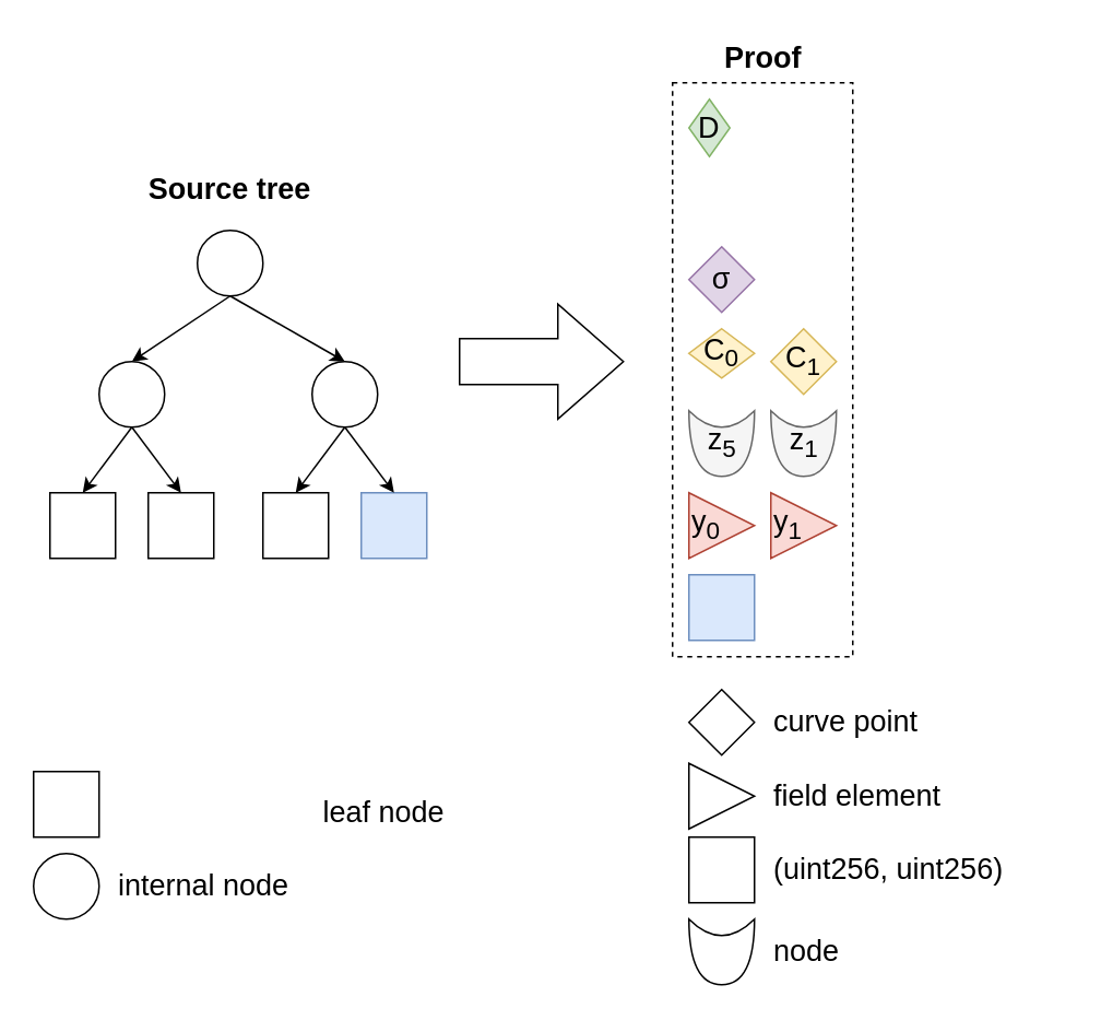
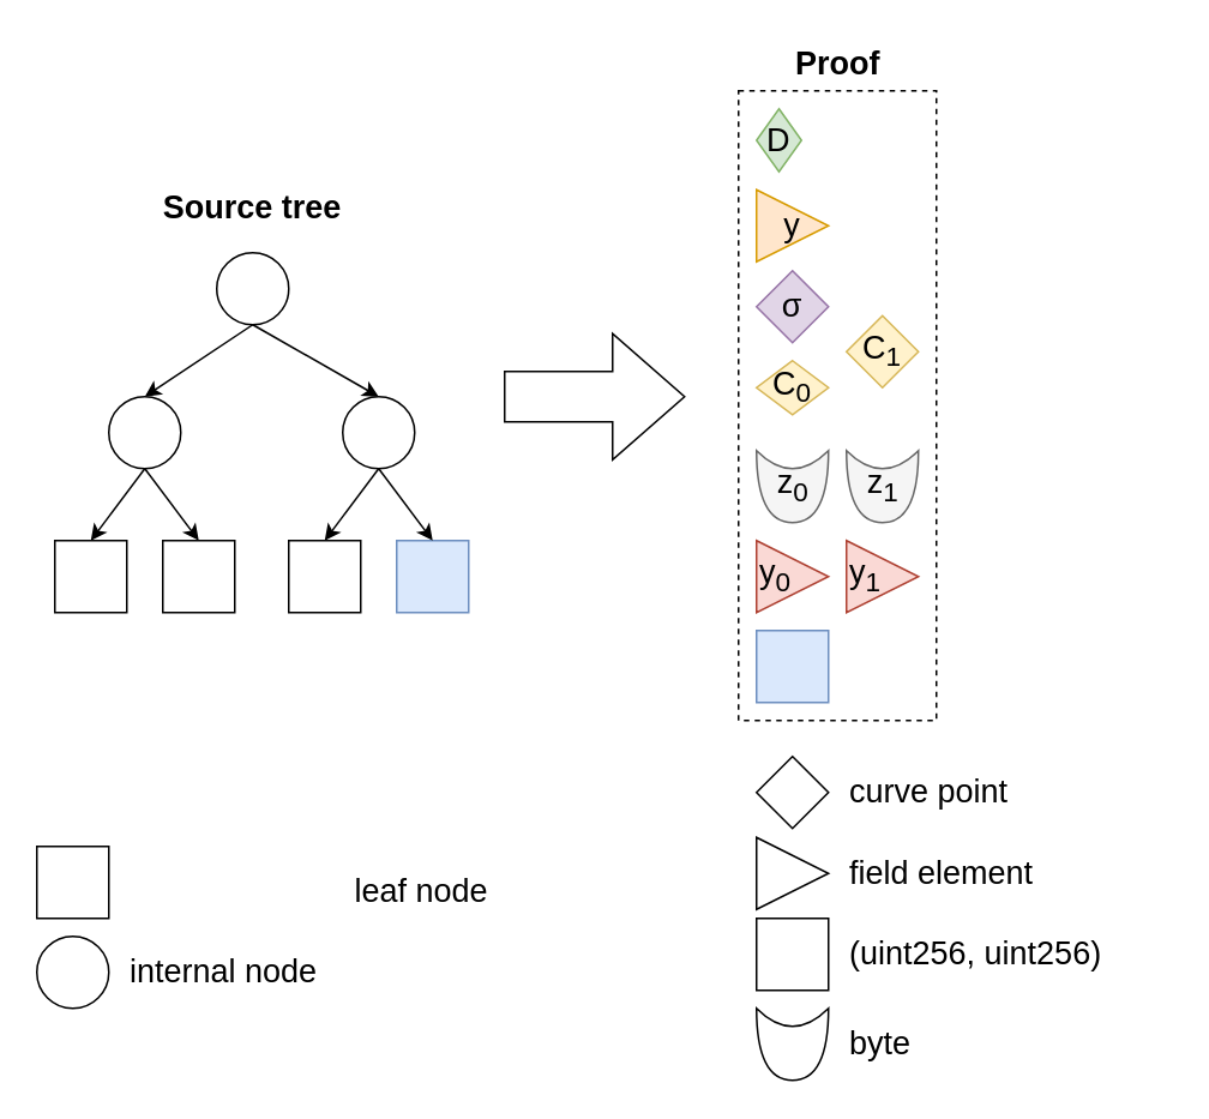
  <mxCell id="0" />
  <mxCell id="1" parent="0" />
  <mxCell id="2" value="&lt;div align=&quot;left&quot;&gt;&lt;br&gt;&lt;/div&gt;" style="rounded=0;whiteSpace=wrap;html=1;fontSize=18;strokeColor=#000000;strokeWidth=1;fillColor=none;dashed=1;align=left;" vertex="1" parent="1"><mxGeometry x="410" y="50" width="110" height="350" as="geometry" /></mxCell>
  <mxCell id="3" value="" style="rounded=0;whiteSpace=wrap;html=1;" vertex="1" parent="1"><mxGeometry x="30" y="300" width="40" height="40" as="geometry" /></mxCell>
  <mxCell id="4" value="" style="rounded=0;whiteSpace=wrap;html=1;" vertex="1" parent="1"><mxGeometry x="160" y="300" width="40" height="40" as="geometry" /></mxCell>
  <mxCell id="5" value="" style="rounded=0;whiteSpace=wrap;html=1;" vertex="1" parent="1"><mxGeometry x="90" y="300" width="40" height="40" as="geometry" /></mxCell>
  <mxCell id="6" value="" style="rounded=0;whiteSpace=wrap;html=1;fillColor=#dae8fc;strokeColor=#6c8ebf;" vertex="1" parent="1"><mxGeometry x="220" y="300" width="40" height="40" as="geometry" /></mxCell>
  <mxCell id="7" style="edgeStyle=none;rounded=0;orthogonalLoop=1;jettySize=auto;html=1;exitX=0.5;exitY=1;exitDx=0;exitDy=0;entryX=0.5;entryY=0;entryDx=0;entryDy=0;" edge="1" parent="1" target="5"><mxGeometry relative="1" as="geometry"><mxPoint x="80" y="260" as="sourcePoint" /></mxGeometry></mxCell>
  <mxCell id="8" style="edgeStyle=none;rounded=0;orthogonalLoop=1;jettySize=auto;html=1;exitX=0.5;exitY=1;exitDx=0;exitDy=0;entryX=0.5;entryY=0;entryDx=0;entryDy=0;" edge="1" parent="1" target="3"><mxGeometry relative="1" as="geometry"><mxPoint x="80" y="260" as="sourcePoint" /></mxGeometry></mxCell>
  <mxCell id="9" style="edgeStyle=none;rounded=0;orthogonalLoop=1;jettySize=auto;html=1;exitX=0.5;exitY=1;exitDx=0;exitDy=0;entryX=0.5;entryY=0;entryDx=0;entryDy=0;" edge="1" parent="1" target="6"><mxGeometry relative="1" as="geometry"><mxPoint x="210" y="260" as="sourcePoint" /></mxGeometry></mxCell>
  <mxCell id="10" style="edgeStyle=none;rounded=0;orthogonalLoop=1;jettySize=auto;html=1;exitX=0.5;exitY=1;exitDx=0;exitDy=0;entryX=0.5;entryY=0;entryDx=0;entryDy=0;" edge="1" parent="1" target="4"><mxGeometry relative="1" as="geometry"><mxPoint x="210" y="260" as="sourcePoint" /></mxGeometry></mxCell>
  <mxCell id="11" style="rounded=0;orthogonalLoop=1;jettySize=auto;html=1;exitX=0.5;exitY=1;exitDx=0;exitDy=0;entryX=0.5;entryY=0;entryDx=0;entryDy=0;" edge="1" parent="1"><mxGeometry relative="1" as="geometry"><mxPoint x="140" y="180" as="sourcePoint" /><mxPoint x="80" y="220" as="targetPoint" /></mxGeometry></mxCell>
  <mxCell id="12" style="edgeStyle=none;rounded=0;orthogonalLoop=1;jettySize=auto;html=1;exitX=0.5;exitY=1;exitDx=0;exitDy=0;entryX=0.5;entryY=0;entryDx=0;entryDy=0;" edge="1" parent="1"><mxGeometry relative="1" as="geometry"><mxPoint x="140" y="180" as="sourcePoint" /><mxPoint x="210" y="220" as="targetPoint" /></mxGeometry></mxCell>
  <mxCell id="13" value="" style="ellipse;whiteSpace=wrap;html=1;aspect=fixed;" vertex="1" parent="1"><mxGeometry x="120" y="140" width="40" height="40" as="geometry" /></mxCell>
  <mxCell id="14" value="" style="ellipse;whiteSpace=wrap;html=1;aspect=fixed;" vertex="1" parent="1"><mxGeometry x="190" y="220" width="40" height="40" as="geometry" /></mxCell>
  <mxCell id="15" value="" style="ellipse;whiteSpace=wrap;html=1;aspect=fixed;" vertex="1" parent="1"><mxGeometry x="60" y="220" width="40" height="40" as="geometry" /></mxCell>
  <mxCell id="16" value="&lt;font style=&quot;font-size: 18px&quot;&gt;&lt;b&gt;&lt;font style=&quot;font-size: 18px&quot;&gt;Source tree&lt;/font&gt;&lt;/b&gt;&lt;/font&gt;" style="text;html=1;strokeColor=none;fillColor=none;align=center;verticalAlign=middle;whiteSpace=wrap;rounded=0;" vertex="1" parent="1"><mxGeometry x="80" y="100" width="120" height="30" as="geometry" /></mxCell>
  <mxCell id="17" value="C&lt;sub&gt;0&lt;/sub&gt;" style="rhombus;whiteSpace=wrap;html=1;fontSize=18;strokeColor=#d6b656;strokeWidth=1;fillColor=#fff2cc;" vertex="1" parent="1"><mxGeometry x="420" y="200" width="40" height="30" as="geometry" /></mxCell>
- <mxCell id="18" value="C&lt;sub&gt;1&lt;/sub&gt;" style="rhombus;whiteSpace=wrap;html=1;fontSize=18;strokeColor=#d6b656;strokeWidth=1;fillColor=#fff2cc;" vertex="1" parent="1"><mxGeometry x="470" y="200" width="40" height="40" as="geometry" /></mxCell>
+ <mxCell id="18" value="C&lt;sub&gt;1&lt;/sub&gt;" style="rhombus;whiteSpace=wrap;html=1;fontSize=18;strokeColor=#d6b656;strokeWidth=1;fillColor=#fff2cc;" vertex="1" parent="1"><mxGeometry x="470" y="175" width="40" height="40" as="geometry" /></mxCell>
  <mxCell id="19" value="" style="rounded=0;whiteSpace=wrap;html=1;fillColor=#dae8fc;strokeColor=#6c8ebf;" vertex="1" parent="1"><mxGeometry x="420" y="350" width="40" height="40" as="geometry" /></mxCell>
  <mxCell id="20" value="&lt;b&gt;Proof&lt;/b&gt;" style="text;html=1;align=center;verticalAlign=middle;resizable=0;points=[];autosize=1;strokeColor=none;fillColor=none;fontSize=18;" vertex="1" parent="1"><mxGeometry x="430" y="20" width="70" height="30" as="geometry" /></mxCell>
  <mxCell id="21" value="&lt;div align=&quot;center&quot;&gt;D&lt;/div&gt;" style="rhombus;whiteSpace=wrap;html=1;fontSize=18;strokeColor=#82b366;strokeWidth=1;fillColor=#d5e8d4;align=center;" vertex="1" parent="1"><mxGeometry x="420" y="60" width="25" height="35" as="geometry" /></mxCell>
  <mxCell id="22" value="&lt;div align=&quot;center&quot;&gt;σ&lt;/div&gt;" style="rhombus;whiteSpace=wrap;html=1;fontSize=18;strokeColor=#9673a6;strokeWidth=1;fillColor=#e1d5e7;align=center;" vertex="1" parent="1"><mxGeometry x="420" y="150" width="40" height="40" as="geometry" /></mxCell>
+ <mxCell id="23" value="&lt;div align=&quot;center&quot;&gt;y&lt;br&gt;&lt;/div&gt;" style="triangle;whiteSpace=wrap;html=1;fontSize=18;strokeColor=#d79b00;strokeWidth=1;fillColor=#ffe6cc;align=center;" vertex="1" parent="1"><mxGeometry x="420" y="105" width="40" height="40" as="geometry" /></mxCell>
  <mxCell id="24" style="edgeStyle=none;rounded=0;orthogonalLoop=1;jettySize=auto;html=1;exitX=0.5;exitY=1;exitDx=0;exitDy=0;fontSize=18;strokeColor=#000000;strokeWidth=1;" edge="1" parent="1" source="2" target="2"><mxGeometry relative="1" as="geometry" /></mxCell>
  <mxCell id="25" value="y&lt;sub&gt;0&lt;/sub&gt;" style="triangle;whiteSpace=wrap;html=1;fontSize=18;strokeColor=#ae4132;strokeWidth=1;fillColor=#fad9d5;align=left;" vertex="1" parent="1"><mxGeometry x="420" y="300" width="40" height="40" as="geometry" /></mxCell>
  <mxCell id="26" value="y&lt;sub&gt;1&lt;/sub&gt;" style="triangle;whiteSpace=wrap;html=1;fontSize=18;strokeColor=#ae4132;strokeWidth=1;fillColor=#fad9d5;align=left;" vertex="1" parent="1"><mxGeometry x="470" y="300" width="40" height="40" as="geometry" /></mxCell>
  <mxCell id="27" value="" style="shape=xor;whiteSpace=wrap;html=1;fontSize=18;strokeColor=#666666;strokeWidth=1;fillColor=#f5f5f5;align=right;rotation=90;fontColor=#333333;" vertex="1" parent="1"><mxGeometry x="420" y="250" width="40" height="40" as="geometry" /></mxCell>
  <mxCell id="28" value="" style="shape=xor;whiteSpace=wrap;html=1;fontSize=18;strokeColor=#666666;strokeWidth=1;fillColor=#f5f5f5;align=right;rotation=90;fontColor=#333333;" vertex="1" parent="1"><mxGeometry x="470" y="250" width="40" height="40" as="geometry" /></mxCell>
- <mxCell id="29" value="&lt;div align=&quot;center&quot;&gt;z&lt;sub&gt;5&lt;/sub&gt;&lt;br&gt;&lt;/div&gt;" style="text;html=1;align=center;verticalAlign=middle;resizable=0;points=[];autosize=1;strokeColor=none;fillColor=none;fontSize=18;" vertex="1" parent="1"><mxGeometry x="425" y="255" width="30" height="30" as="geometry" /></mxCell>
+ <mxCell id="29" value="&lt;div align=&quot;center&quot;&gt;z&lt;sub&gt;0&lt;/sub&gt;&lt;br&gt;&lt;/div&gt;" style="text;html=1;align=center;verticalAlign=middle;resizable=0;points=[];autosize=1;strokeColor=none;fillColor=none;fontSize=18;" vertex="1" parent="1"><mxGeometry x="425" y="255" width="30" height="30" as="geometry" /></mxCell>
  <mxCell id="30" value="&lt;div align=&quot;center&quot;&gt;z&lt;sub&gt;1&lt;/sub&gt;&lt;br&gt;&lt;/div&gt;" style="text;html=1;align=center;verticalAlign=middle;resizable=0;points=[];autosize=1;strokeColor=none;fillColor=none;fontSize=18;" vertex="1" parent="1"><mxGeometry x="475" y="255" width="30" height="30" as="geometry" /></mxCell>
  <mxCell id="31" value="" style="html=1;shadow=0;dashed=0;align=center;verticalAlign=middle;shape=mxgraph.arrows2.arrow;dy=0.6;dx=40;notch=0;fontSize=18;strokeWidth=1;" vertex="1" parent="1"><mxGeometry x="280" y="185" width="100" height="70" as="geometry" /></mxCell>
  <mxCell id="32" value="" style="rounded=0;whiteSpace=wrap;html=1;" vertex="1" parent="1"><mxGeometry x="20" y="470" width="40" height="40" as="geometry" /></mxCell>
  <mxCell id="33" value="leaf node" style="text;html=1;align=left;verticalAlign=middle;resizable=0;points=[];autosize=1;strokeColor=none;fillColor=none;fontSize=18;" vertex="1" parent="1"><mxGeometry x="195" y="480" width="100" height="30" as="geometry" /></mxCell>
  <mxCell id="34" value="" style="rounded=0;whiteSpace=wrap;html=1;" vertex="1" parent="1"><mxGeometry x="420" y="510" width="40" height="40" as="geometry" /></mxCell>
  <mxCell id="35" value="" style="rhombus;whiteSpace=wrap;html=1;fontSize=18;strokeWidth=1;align=center;" vertex="1" parent="1"><mxGeometry x="420" y="420" width="40" height="40" as="geometry" /></mxCell>
  <mxCell id="36" value="" style="triangle;whiteSpace=wrap;html=1;fontSize=18;strokeWidth=1;align=center;" vertex="1" parent="1"><mxGeometry x="420" y="465" width="40" height="40" as="geometry" /></mxCell>
  <mxCell id="37" value="" style="shape=xor;whiteSpace=wrap;html=1;fontSize=18;strokeWidth=1;align=right;rotation=90;" vertex="1" parent="1"><mxGeometry x="420" y="560" width="40" height="40" as="geometry" /></mxCell>
  <mxCell id="38" value="curve point" style="text;html=1;align=left;verticalAlign=middle;resizable=0;points=[];autosize=1;strokeColor=none;fillColor=none;fontSize=18;" vertex="1" parent="1"><mxGeometry x="470" y="425" width="120" height="30" as="geometry" /></mxCell>
  <mxCell id="39" value="field element" style="text;html=1;align=left;verticalAlign=middle;resizable=0;points=[];autosize=1;strokeColor=none;fillColor=none;fontSize=18;" vertex="1" parent="1"><mxGeometry x="470" y="470" width="130" height="30" as="geometry" /></mxCell>
  <mxCell id="40" value="(uint256, uint256)" style="text;html=1;align=left;verticalAlign=middle;resizable=0;points=[];autosize=1;strokeColor=none;fillColor=none;fontSize=18;" vertex="1" parent="1"><mxGeometry x="470" y="515" width="180" height="30" as="geometry" /></mxCell>
- <mxCell id="41" value="node" style="text;html=1;align=left;verticalAlign=middle;resizable=0;points=[];autosize=1;strokeColor=none;fillColor=none;fontSize=18;" vertex="1" parent="1"><mxGeometry x="470" y="565" width="60" height="30" as="geometry" /></mxCell>
+ <mxCell id="41" value="byte" style="text;html=1;align=left;verticalAlign=middle;resizable=0;points=[];autosize=1;strokeColor=none;fillColor=none;fontSize=18;" vertex="1" parent="1"><mxGeometry x="470" y="565" width="60" height="30" as="geometry" /></mxCell>
  <mxCell id="42" value="" style="ellipse;whiteSpace=wrap;html=1;aspect=fixed;fontSize=18;strokeColor=default;strokeWidth=1;fillColor=default;gradientColor=none;align=left;" vertex="1" parent="1"><mxGeometry x="20" y="520" width="40" height="40" as="geometry" /></mxCell>
  <mxCell id="43" value="internal node" style="text;html=1;align=left;verticalAlign=middle;resizable=0;points=[];autosize=1;strokeColor=none;fillColor=none;fontSize=18;" vertex="1" parent="1"><mxGeometry x="70" y="525" width="140" height="30" as="geometry" /></mxCell>
